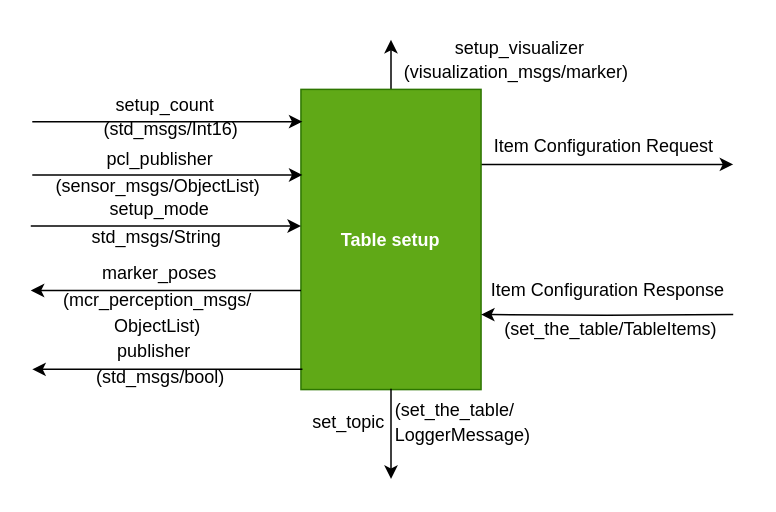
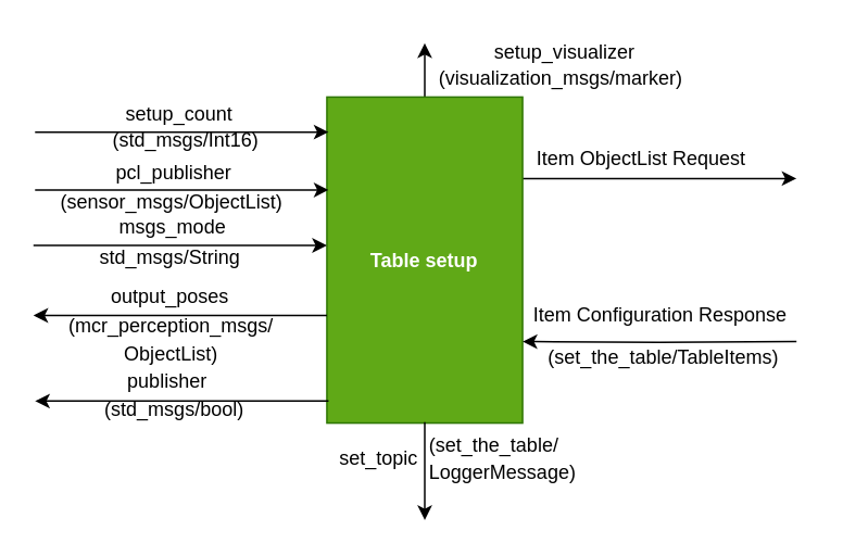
  <mxCell id="0" />
  <mxCell id="1" parent="0" />
- <mxCell id="2" value="&lt;font style=&quot;font-size: 12px&quot;&gt;setup_mode&lt;/font&gt;" style="text;html=1;resizable=0;points=[];autosize=1;align=left;verticalAlign=top;spacingTop=-4;fontSize=14;" parent="1" vertex="1"><mxGeometry x="70.5" y="126.5" width="80" height="20" as="geometry" /></mxCell>
+ <mxCell id="2" value="&lt;font style=&quot;font-size: 12px&quot;&gt;msgs_mode&lt;/font&gt;" style="text;html=1;resizable=0;points=[];autosize=1;align=left;verticalAlign=top;spacingTop=-4;fontSize=14;" parent="1" vertex="1"><mxGeometry x="70.5" y="126.5" width="80" height="20" as="geometry" /></mxCell>
  <mxCell id="3" value="&lt;div align=&quot;center&quot;&gt;&lt;font style=&quot;font-size: 12px&quot;&gt;(mcr_perception_msgs/&lt;/font&gt;&lt;/div&gt;&lt;div align=&quot;center&quot;&gt;&lt;font style=&quot;font-size: 12px&quot;&gt;ObjectList)&lt;/font&gt;&lt;/div&gt;" style="text;html=1;resizable=0;points=[];autosize=1;align=left;verticalAlign=top;spacingTop=-4;fontSize=14;" parent="1" vertex="1"><mxGeometry x="39.5" y="188" width="140" height="40" as="geometry" /></mxCell>
  <mxCell id="4" value="&lt;div style=&quot;font-size: 12px&quot;&gt;&lt;font style=&quot;font-size: 12px&quot;&gt;(std_msgs/bool)&lt;/font&gt;&lt;/div&gt;" style="text;html=1;resizable=0;points=[];autosize=1;align=left;verticalAlign=top;spacingTop=-4;fontSize=14;" parent="1" vertex="1"><mxGeometry x="61.5" y="241" width="100" height="20" as="geometry" /></mxCell>
  <mxCell id="5" value="&lt;font style=&quot;font-size: 12px&quot;&gt;publisher&lt;/font&gt;" style="text;html=1;resizable=0;points=[];autosize=1;align=left;verticalAlign=top;spacingTop=-4;fontSize=14;" parent="1" vertex="1"><mxGeometry x="75.5" y="222" width="70" height="20" as="geometry" /></mxCell>
  <mxCell id="6" style="edgeStyle=orthogonalEdgeStyle;rounded=0;orthogonalLoop=1;jettySize=auto;html=1;exitX=1;exitY=0.25;exitDx=0;exitDy=0;entryX=0;entryY=0.25;entryDx=0;entryDy=0;strokeColor=#000000;fontSize=14;" parent="1" source="8" edge="1"><mxGeometry relative="1" as="geometry"><mxPoint x="488" y="109" as="targetPoint" /></mxGeometry></mxCell>
  <mxCell id="7" style="edgeStyle=orthogonalEdgeStyle;rounded=0;orthogonalLoop=1;jettySize=auto;html=1;exitX=0.5;exitY=0;exitDx=0;exitDy=0;" parent="1" source="8" edge="1"><mxGeometry relative="1" as="geometry"><mxPoint x="260" y="26" as="targetPoint" /></mxGeometry></mxCell>
  <mxCell id="8" value="&lt;font size=&quot;1&quot;&gt;&lt;b style=&quot;font-size: 12px&quot;&gt;Table setup&lt;/b&gt;&lt;/font&gt;" style="rounded=0;whiteSpace=wrap;html=1;strokeColor=#2D7600;fillColor=#60a917;fontSize=14;fontColor=#ffffff;" parent="1" vertex="1"><mxGeometry x="200" y="59" width="120" height="200" as="geometry" /></mxCell>
  <mxCell id="9" style="edgeStyle=orthogonalEdgeStyle;rounded=0;orthogonalLoop=1;jettySize=auto;html=1;exitX=0;exitY=0.75;exitDx=0;exitDy=0;entryX=1;entryY=0.75;entryDx=0;entryDy=0;strokeColor=#000000;fontSize=14;" parent="1" target="8" edge="1"><mxGeometry relative="1" as="geometry"><mxPoint x="488" y="209" as="sourcePoint" /></mxGeometry></mxCell>
  <mxCell id="10" value="" style="endArrow=classic;html=1;strokeColor=#000000;fontSize=14;entryX=0.008;entryY=0.13;entryDx=0;entryDy=0;entryPerimeter=0;" parent="1" edge="1"><mxGeometry width="50" height="50" relative="1" as="geometry"><mxPoint x="200" y="193" as="sourcePoint" /><mxPoint x="20" y="193" as="targetPoint" /></mxGeometry></mxCell>
- <mxCell id="11" value="&lt;font style=&quot;font-size: 12px&quot;&gt;marker_poses&lt;/font&gt;" style="text;html=1;resizable=0;points=[];autosize=1;align=left;verticalAlign=top;spacingTop=-4;fontSize=14;" parent="1" vertex="1"><mxGeometry x="65.5" y="170" width="90" height="20" as="geometry" /></mxCell>
+ <mxCell id="11" value="&lt;font style=&quot;font-size: 12px&quot;&gt;output_poses&lt;/font&gt;" style="text;html=1;resizable=0;points=[];autosize=1;align=left;verticalAlign=top;spacingTop=-4;fontSize=14;" parent="1" vertex="1"><mxGeometry x="65.5" y="170" width="90" height="20" as="geometry" /></mxCell>
  <mxCell id="12" value="&lt;div style=&quot;font-size: 12px&quot;&gt;Item Configuration Response&lt;/div&gt;" style="text;html=1;resizable=0;points=[];autosize=1;align=left;verticalAlign=top;spacingTop=-4;fontSize=14;" parent="1" vertex="1"><mxGeometry x="325" y="183" width="170" height="20" as="geometry" /></mxCell>
  <mxCell id="13" value="" style="group" parent="1" vertex="1" connectable="0"><mxGeometry x="75" y="58" width="80" height="20" as="geometry" /></mxCell>
  <mxCell id="14" value="&lt;font style=&quot;font-size: 12px&quot;&gt;setup_count&lt;/font&gt;" style="text;html=1;resizable=0;points=[];autosize=1;align=left;verticalAlign=top;spacingTop=-4;fontSize=14;" parent="13" vertex="1"><mxGeometry width="80" height="20" as="geometry" /></mxCell>
  <mxCell id="15" value="" style="endArrow=classic;html=1;strokeColor=#000000;fontSize=14;entryX=0.008;entryY=0.13;entryDx=0;entryDy=0;entryPerimeter=0;" parent="1" edge="1"><mxGeometry width="50" height="50" relative="1" as="geometry"><mxPoint x="21" y="80.5" as="sourcePoint" /><mxPoint x="201" y="80.5" as="targetPoint" /></mxGeometry></mxCell>
  <mxCell id="16" value="&lt;font style=&quot;font-size: 12px&quot;&gt;setup_visualizer&lt;/font&gt;" style="text;html=1;resizable=0;points=[];autosize=1;align=left;verticalAlign=top;spacingTop=-4;fontSize=14;" parent="1" vertex="1"><mxGeometry x="301" y="20" width="100" height="20" as="geometry" /></mxCell>
  <mxCell id="17" value="&lt;div&gt;&lt;font style=&quot;font-size: 12px&quot;&gt;(set_the_table/&lt;/font&gt;&lt;/div&gt;&lt;div&gt;&lt;font style=&quot;font-size: 12px&quot;&gt;LoggerMessage)&lt;/font&gt;&lt;/div&gt;" style="text;html=1;resizable=0;points=[];autosize=1;align=left;verticalAlign=top;spacingTop=-4;fontSize=14;" parent="1" vertex="1"><mxGeometry x="261" y="260.5" width="110" height="40" as="geometry" /></mxCell>
  <mxCell id="18" value="&lt;font style=&quot;font-size: 12px&quot;&gt;set_topic&lt;/font&gt;" style="text;html=1;resizable=0;points=[];autosize=1;align=left;verticalAlign=top;spacingTop=-4;fontSize=14;" parent="1" vertex="1"><mxGeometry x="205.5" y="268.5" width="70" height="20" as="geometry" /></mxCell>
  <mxCell id="19" value="" style="endArrow=classic;html=1;entryX=0.5;entryY=0;entryDx=0;entryDy=0;strokeColor=#000000;" parent="1" edge="1"><mxGeometry width="50" height="50" relative="1" as="geometry"><mxPoint x="260" y="258.5" as="sourcePoint" /><mxPoint x="260" y="318.5" as="targetPoint" /><Array as="points"><mxPoint x="260" y="278.5" /></Array></mxGeometry></mxCell>
  <mxCell id="20" value="(set_the_table/TableItems)" style="text;html=1;resizable=0;points=[];autosize=1;align=left;verticalAlign=top;spacingTop=-4;" parent="1" vertex="1"><mxGeometry x="334" y="209" width="160" height="20" as="geometry" /></mxCell>
  <mxCell id="21" value="&lt;font style=&quot;font-size: 12px&quot;&gt;(sensor_msgs/ObjectList)&lt;/font&gt;" style="text;html=1;resizable=0;points=[];autosize=1;align=left;verticalAlign=top;spacingTop=-4;fontSize=14;" parent="1" vertex="1"><mxGeometry x="35" y="111.5" width="160" height="20" as="geometry" /></mxCell>
  <mxCell id="22" value="&lt;div style=&quot;font-size: 12px&quot;&gt;(std_msgs/Int16)&lt;/div&gt;" style="text;html=1;resizable=0;points=[];autosize=1;align=left;verticalAlign=top;spacingTop=-4;fontSize=14;" parent="1" vertex="1"><mxGeometry x="67" y="76" width="110" height="20" as="geometry" /></mxCell>
  <mxCell id="23" value="&lt;font style=&quot;font-size: 12px&quot;&gt;pcl_publisher&lt;/font&gt;" style="text;html=1;resizable=0;points=[];autosize=1;align=left;verticalAlign=top;spacingTop=-4;fontSize=14;" parent="1" vertex="1"><mxGeometry x="69" y="94" width="90" height="20" as="geometry" /></mxCell>
  <mxCell id="24" value="" style="endArrow=classic;html=1;strokeColor=#000000;fontSize=14;entryX=0.008;entryY=0.13;entryDx=0;entryDy=0;entryPerimeter=0;" parent="1" edge="1"><mxGeometry width="50" height="50" relative="1" as="geometry"><mxPoint x="21" y="116" as="sourcePoint" /><mxPoint x="201" y="116" as="targetPoint" /></mxGeometry></mxCell>
  <mxCell id="25" value="" style="endArrow=classic;html=1;strokeColor=#000000;fontSize=14;entryX=0.008;entryY=0.13;entryDx=0;entryDy=0;entryPerimeter=0;" parent="1" edge="1"><mxGeometry width="50" height="50" relative="1" as="geometry"><mxPoint x="201" y="245.5" as="sourcePoint" /><mxPoint x="21" y="245.5" as="targetPoint" /></mxGeometry></mxCell>
- <mxCell id="26" value="&lt;font style=&quot;font-size: 12px&quot;&gt;Item Configuration Request&lt;/font&gt;" style="text;html=1;resizable=0;points=[];autosize=1;align=left;verticalAlign=top;spacingTop=-4;fontSize=14;" parent="1" vertex="1"><mxGeometry x="327" y="85" width="160" height="20" as="geometry" /></mxCell>
+ <mxCell id="26" value="&lt;font style=&quot;font-size: 12px&quot;&gt;Item ObjectList Request&lt;/font&gt;" style="text;html=1;resizable=0;points=[];autosize=1;align=left;verticalAlign=top;spacingTop=-4;fontSize=14;" parent="1" vertex="1"><mxGeometry x="327" y="85" width="160" height="20" as="geometry" /></mxCell>
  <mxCell id="27" value="&lt;font style=&quot;font-size: 12px&quot;&gt;(visualization_msgs/marker)&lt;/font&gt;" style="text;html=1;resizable=0;points=[];autosize=1;align=left;verticalAlign=top;spacingTop=-4;fontSize=14;" parent="1" vertex="1"><mxGeometry x="267" y="36" width="170" height="20" as="geometry" /></mxCell>
  <mxCell id="28" value="" style="endArrow=classic;html=1;strokeColor=#000000;fontSize=14;entryX=0.008;entryY=0.13;entryDx=0;entryDy=0;entryPerimeter=0;" parent="1" edge="1"><mxGeometry width="50" height="50" relative="1" as="geometry"><mxPoint x="20" y="150" as="sourcePoint" /><mxPoint x="200" y="150" as="targetPoint" /></mxGeometry></mxCell>
  <mxCell id="29" value="&lt;font style=&quot;font-size: 12px&quot;&gt;std_msgs/String&lt;/font&gt;" style="text;html=1;resizable=0;points=[];autosize=1;align=left;verticalAlign=top;spacingTop=-4;fontSize=14;" parent="1" vertex="1"><mxGeometry x="58.5" y="145.5" width="100" height="20" as="geometry" /></mxCell>
